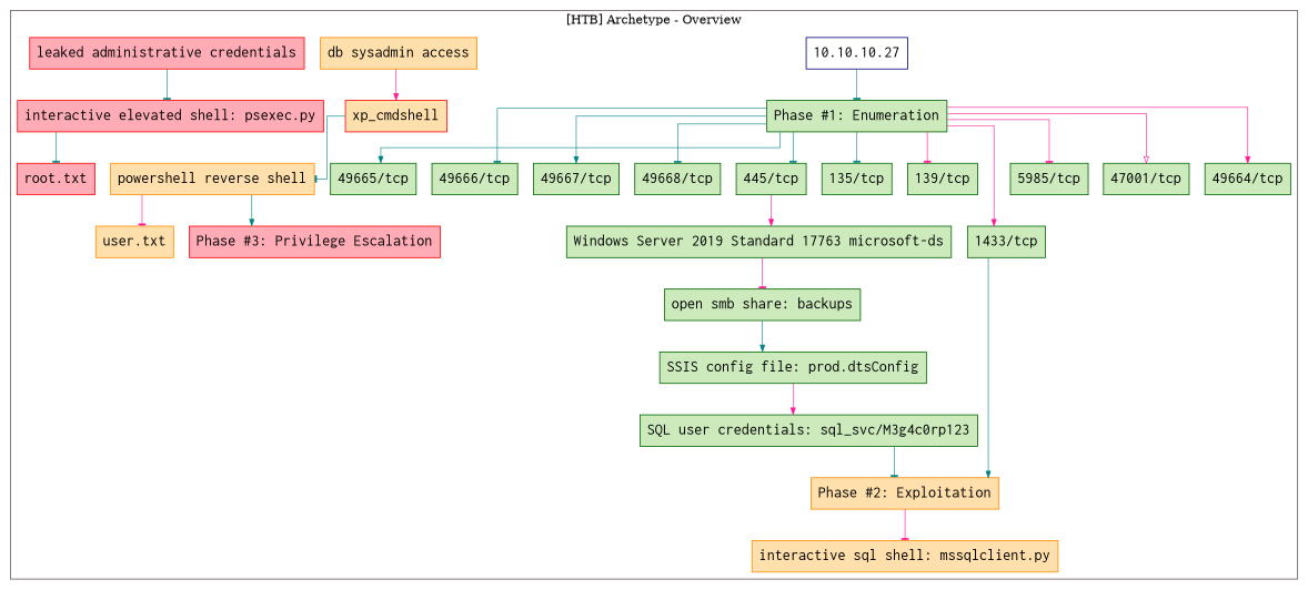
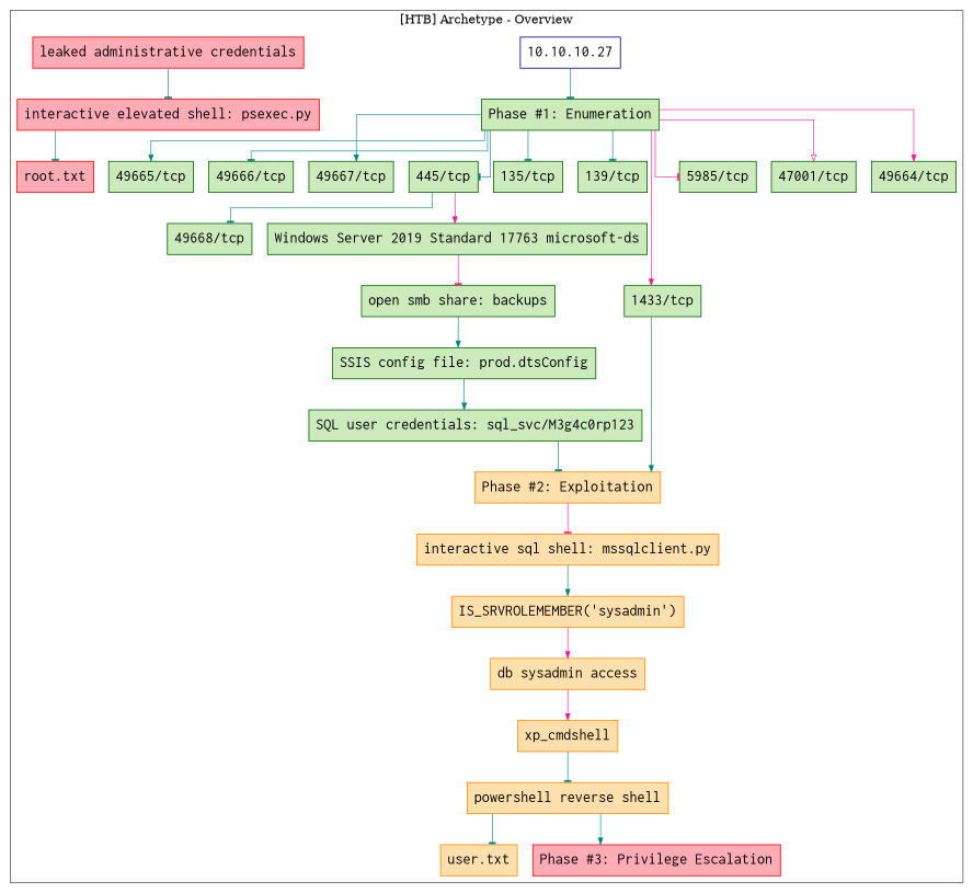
  digraph {
    bgcolor="#ffffff"
    fixedsize=true
    nodesdictep=1.0
    splines=ortho
    node [color=darkgreen fillcolor="#cceabb" fontname=courier fontsize=18 shape=box style="filled,solid"]
    edge [arrowhead=tee arrowsize=0.75 color=teal penwidth=0.75 style=solid]
    n1 [color=navyblue fillcolor="#ffffff" label="10.10.10.27" width=0.25]
    n2 [label="Phase #1: Enumeration" width=0.25]
    n3 [label="49665/tcp" width=0.25]
    n4 [label="49666/tcp" width=0.25]
    n5 [label="49667/tcp" width=0.25]
    n6 [label="49668/tcp" width=0.25]
    n7 [label="445/tcp" width=0.25]
    n8 [label="Windows Server 2019 Standard 17763 microsoft-ds" width=0.25]
    n9 [label="open smb share: backups" width=0.25]
    n10 [label="SSIS config file: prod.dtsConfig" width=0.25]
    n11 [label="SQL user credentials: sql_svc/M3g4c0rp123" width=0.25]
    n12 [color=darkorange fillcolor="#ffe0ac" label="Phase #2: Exploitation" width=0.25]
+   n13 [color=darkorange fillcolor="#ffe0ac" label="IS_SRVROLEMEMBER('sysadmin')" width=0.25]
    n14 [color=darkorange fillcolor="#ffe0ac" label="db sysadmin access" width=0.25]
    n15 [label="135/tcp" width=0.25]
    n16 [label="139/tcp" width=0.25]
    n17 [label="1433/tcp" width=0.25]
    n18 [label="5985/tcp" width=0.25]
    n19 [label="47001/tcp" width=0.25]
    n20 [label="49664/tcp" width=0.25]
-   n21 [color=red fillcolor="#ffe0ac" label=xp_cmdshell width=0.25]
+   n21 [color=darkorange fillcolor="#ffe0ac" label=xp_cmdshell width=0.25]
    n22 [color=darkorange fillcolor="#ffe0ac" label="powershell reverse shell" width=0.25]
    n23 [color=darkorange fillcolor="#ffe0ac" label="user.txt" width=0.25]
    n24 [color=red fillcolor="#ffacb7" label="Phase #3: Privilege Escalation" width=0.25]
    n25 [color=red fillcolor="#ffacb7" label="leaked administrative credentials" width=0.25]
    n26 [color=red fillcolor="#ffacb7" label="interactive elevated shell: psexec.py" width=0.25]
    n27 [color=red fillcolor="#ffacb7" label="root.txt" width=0.25]
    n28 [color=darkorange fillcolor="#ffe0ac" label="interactive sql shell: mssqlclient.py" width=0.25]
    subgraph cluster_1 {
      color="#665957"
      label="[HTB] Archetype - Overview"
      n1
      n2
      n3
      n4
      n5
      n6
      n7
      n8
      n9
      n10
      n11
      n12
+     n13
      n14
      n15
      n16
      n17
      n18
      n19
      n20
      n21
      n22
      n23
      n24
      n25
      n26
      n27
      n28
    }
    n1 -> n2
    n2 -> n3 [arrowhead=normal]
    n2 -> n4
    n2 -> n5 [arrowhead=normal]
-   n2 -> n6
+   n7 -> n6
    n2 -> n7
    n2 -> n15
-   n2 -> n16 [color=deeppink]
+   n2 -> n16
    n2 -> n17 [arrowhead=normal color=deeppink]
    n2 -> n18 [color=deeppink]
    n2 -> n19 [arrowhead=onormal color=deeppink]
    n2 -> n20 [arrowhead=normal color=deeppink]
    n7 -> n8 [arrowhead=normal color=deeppink]
    n8 -> n9 [color=deeppink]
    n9 -> n10 [arrowhead=normal]
-   n10 -> n11 [arrowhead=normal color=deeppink]
+   n10 -> n11 [arrowhead=normal]
    n11 -> n12
    n12 -> n28 [color=deeppink]
+   n13 -> n14 [arrowhead=normal color=deeppink]
    n14 -> n21 [arrowhead=normal color=deeppink]
    n17 -> n12 [arrowhead=normal]
    n21 -> n22
-   n22 -> n23 [color=deeppink]
+   n22 -> n23
    n22 -> n24 [arrowhead=normal]
    n25 -> n26
    n26 -> n27
+   n28 -> n13 [arrowhead=normal]
  }
